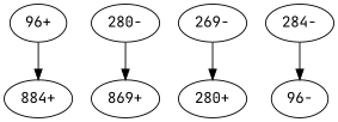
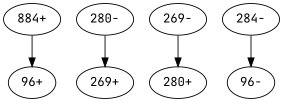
  digraph {
    fontname="JetBrains Mono"
    k=37
    node [fontname="JetBrains Mono" l=5853]
    edge [d=7 e=3.7 fontname="JetBrains Mono" n=32]
    n1 [label="884+"]
    "96+" [l=10589]
-   "269+" [l=2251 label="869+"]
+   "269+" [l=2251]
    "280-" [l=3944]
    "269-" [l=2251]
    "280+" [l=3944]
    "284-"
    "96-" [l=10589]
-   "96+" -> n1
+   n1 -> "96+"
    "280-" -> "269+" [d=-51 e=4.5 n=21]
    "269-" -> "280+" [d=-51 e=4.5 n=21]
    "284-" -> "96-"
  }
